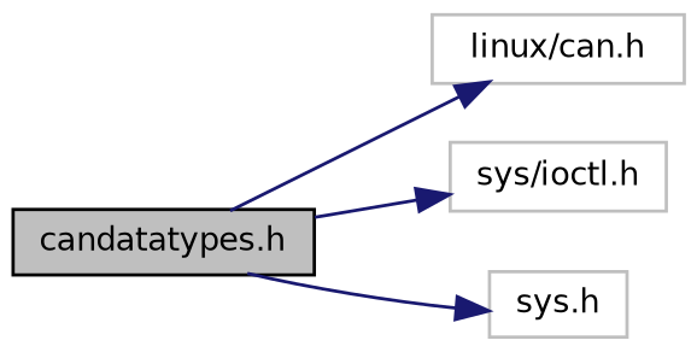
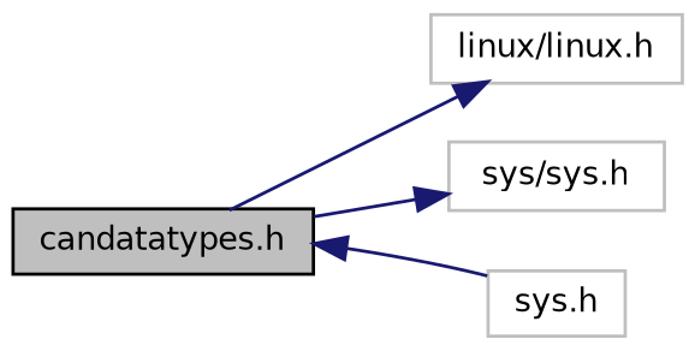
  digraph {
    rankdir=LR
    node [color=grey75 fontname=Helvetica fontsize=10 shape=record]
    edge [color=midnightblue fontname=Helvetica fontsize=10 labelfontname=Helvetica labelfontsize=10 style=solid]
    n1 [color=black fillcolor=grey75 fontcolor=black height=0.2 label="candatatypes.h" style=filled width=0.4]
-   n2 [height=0.2 label="linux/can.h" width=0.4]
-   n3 [height=0.2 label="sys/ioctl.h" width=0.4]
+   n2 [height=0.2 label="linux/linux.h" width=0.4]
+   n3 [height=0.2 label="sys/sys.h" width=0.4]
    n4 [height=0.2 label="sys.h" width=0.4]
    n1 -> n2
    n1 -> n3
-   n1 -> n4
+   n4 -> n1
  }
